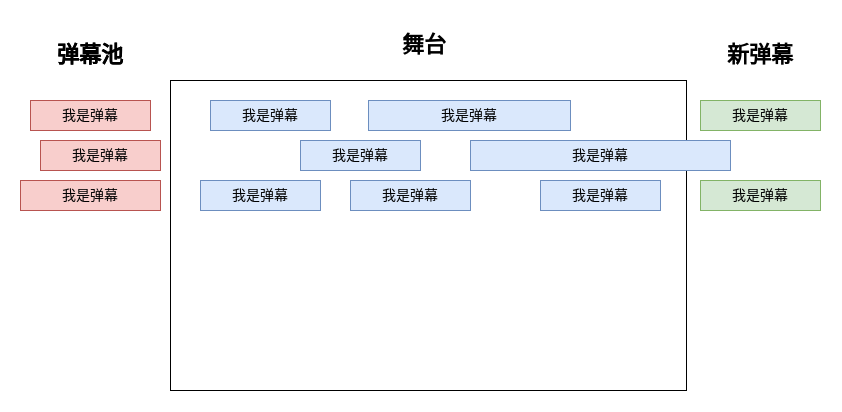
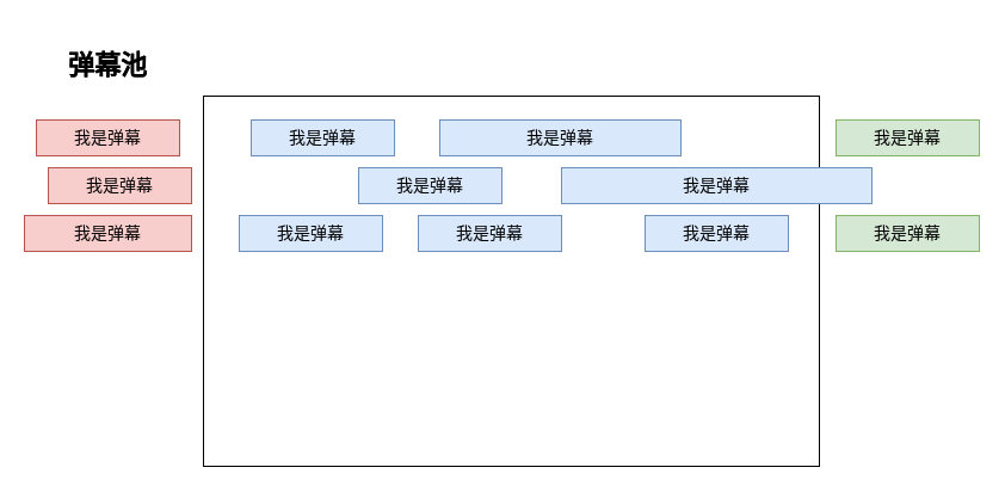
  <mxCell id="0" />
  <mxCell id="1" parent="0" />
  <mxCell id="2" value="" style="rounded=0;whiteSpace=wrap;html=1;" vertex="1" parent="1"><mxGeometry x="170" y="80" width="516" height="310" as="geometry" /></mxCell>
  <mxCell id="3" value="&lt;font style=&quot;font-size: 14px&quot;&gt;我是弹幕&lt;/font&gt;" style="rounded=0;whiteSpace=wrap;html=1;fillColor=#dae8fc;strokeColor=#6c8ebf;" vertex="1" parent="1"><mxGeometry x="210" y="100" width="120" height="30" as="geometry" /></mxCell>
  <mxCell id="4" value="&lt;font style=&quot;font-size: 14px&quot;&gt;我是弹幕&lt;/font&gt;" style="rounded=0;whiteSpace=wrap;html=1;fillColor=#dae8fc;strokeColor=#6c8ebf;" vertex="1" parent="1"><mxGeometry x="300" y="140" width="120" height="30" as="geometry" /></mxCell>
  <mxCell id="5" value="&lt;font style=&quot;font-size: 14px&quot;&gt;我是弹幕&lt;/font&gt;" style="rounded=0;whiteSpace=wrap;html=1;fillColor=#dae8fc;strokeColor=#6c8ebf;" vertex="1" parent="1"><mxGeometry x="368" y="100" width="202" height="30" as="geometry" /></mxCell>
  <mxCell id="6" value="&lt;font style=&quot;font-size: 14px&quot;&gt;我是弹幕&lt;/font&gt;" style="rounded=0;whiteSpace=wrap;html=1;fillColor=#dae8fc;strokeColor=#6c8ebf;" vertex="1" parent="1"><mxGeometry x="200" y="180" width="120" height="30" as="geometry" /></mxCell>
  <mxCell id="7" value="&lt;font style=&quot;font-size: 14px&quot;&gt;我是弹幕&lt;/font&gt;" style="rounded=0;whiteSpace=wrap;html=1;fillColor=#dae8fc;strokeColor=#6c8ebf;" vertex="1" parent="1"><mxGeometry x="350" y="180" width="120" height="30" as="geometry" /></mxCell>
  <mxCell id="8" value="&lt;font style=&quot;font-size: 14px&quot;&gt;我是弹幕&lt;/font&gt;" style="rounded=0;whiteSpace=wrap;html=1;fillColor=#dae8fc;strokeColor=#6c8ebf;" vertex="1" parent="1"><mxGeometry x="470" y="140" width="260" height="30" as="geometry" /></mxCell>
  <mxCell id="9" value="&lt;font style=&quot;font-size: 14px&quot;&gt;我是弹幕&lt;/font&gt;" style="rounded=0;whiteSpace=wrap;html=1;fillColor=#dae8fc;strokeColor=#6c8ebf;" vertex="1" parent="1"><mxGeometry x="540" y="180" width="120" height="30" as="geometry" /></mxCell>
  <mxCell id="10" value="&lt;font style=&quot;font-size: 14px&quot;&gt;我是弹幕&lt;/font&gt;" style="rounded=0;whiteSpace=wrap;html=1;fillColor=#d5e8d4;strokeColor=#82b366;" vertex="1" parent="1"><mxGeometry x="700" y="100" width="120" height="30" as="geometry" /></mxCell>
  <mxCell id="11" value="&lt;font style=&quot;font-size: 14px&quot;&gt;我是弹幕&lt;/font&gt;" style="rounded=0;whiteSpace=wrap;html=1;fillColor=#d5e8d4;strokeColor=#82b366;" vertex="1" parent="1"><mxGeometry x="700" y="180" width="120" height="30" as="geometry" /></mxCell>
  <mxCell id="12" value="&lt;font style=&quot;font-size: 14px&quot;&gt;我是弹幕&lt;/font&gt;" style="rounded=0;whiteSpace=wrap;html=1;fillColor=#f8cecc;strokeColor=#b85450;" vertex="1" parent="1"><mxGeometry x="30" y="100" width="120" height="30" as="geometry" /></mxCell>
  <mxCell id="13" value="&lt;font style=&quot;font-size: 14px&quot;&gt;我是弹幕&lt;/font&gt;" style="rounded=0;whiteSpace=wrap;html=1;fillColor=#f8cecc;strokeColor=#b85450;" vertex="1" parent="1"><mxGeometry x="20" y="180" width="140" height="30" as="geometry" /></mxCell>
  <mxCell id="14" value="&lt;font style=&quot;font-size: 14px&quot;&gt;我是弹幕&lt;/font&gt;" style="rounded=0;whiteSpace=wrap;html=1;fillColor=#f8cecc;strokeColor=#b85450;" vertex="1" parent="1"><mxGeometry x="40" y="140" width="120" height="30" as="geometry" /></mxCell>
  <mxCell id="15" value="&lt;b&gt;&lt;font style=&quot;font-size: 22px&quot;&gt;弹幕池&lt;/font&gt;&lt;/b&gt;" style="text;html=1;strokeColor=none;fillColor=none;align=center;verticalAlign=middle;whiteSpace=wrap;rounded=0;" vertex="1" parent="1"><mxGeometry x="45" y="30" width="90" height="50" as="geometry" /></mxCell>
  <mxCell id="16" value="&lt;b&gt;&lt;font style=&quot;font-size: 22px&quot;&gt;弹幕池&lt;/font&gt;&lt;/b&gt;" style="text;html=1;strokeColor=none;fillColor=none;align=center;verticalAlign=middle;whiteSpace=wrap;rounded=0;" vertex="1" parent="1"><mxGeometry x="45" y="30" width="90" height="50" as="geometry" /></mxCell>
- <mxCell id="17" value="&lt;span style=&quot;font-size: 22px&quot;&gt;&lt;b&gt;舞台&lt;/b&gt;&lt;/span&gt;" style="text;html=1;strokeColor=none;fillColor=none;align=center;verticalAlign=middle;whiteSpace=wrap;rounded=0;" vertex="1" parent="1"><mxGeometry x="379" y="20" width="90" height="50" as="geometry" /></mxCell>
- <mxCell id="18" value="&lt;b&gt;&lt;font style=&quot;font-size: 22px&quot;&gt;新弹幕&lt;/font&gt;&lt;/b&gt;" style="text;html=1;strokeColor=none;fillColor=none;align=center;verticalAlign=middle;whiteSpace=wrap;rounded=0;" vertex="1" parent="1"><mxGeometry x="715" y="30" width="90" height="50" as="geometry" /></mxCell>
